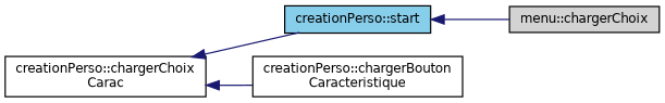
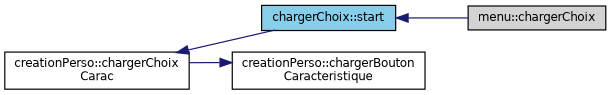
  digraph {
    rankdir=LR
    node [color=black fillcolor=white fontname=Helvetica fontsize=10 shape=record style=filled]
    edge [color=midnightblue dir=back fontname=Helvetica fontsize=10 labelfontname=Helvetica labelfontsize=10 style=solid]
    n1 [fontcolor=black height=0.2 label="creationPerso::chargerChoix\lCarac" width=0.4]
-   n2 [fillcolor=skyblue height=0.2 label="creationPerso::start" width=0.4]
+   n2 [fillcolor=skyblue height=0.2 label="chargerChoix::start" width=0.4]
    n3 [height=0.2 label="creationPerso::chargerBouton\lCaracteristique" width=0.4]
    n4 [fillcolor=lightgrey height=0.2 label="menu::chargerChoix" width=0.4]
    n1 -> n2
-   n1 -> n3
+   n3 -> n1
    n2 -> n4
  }
